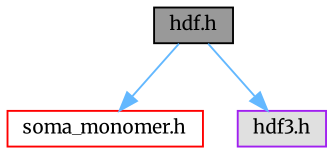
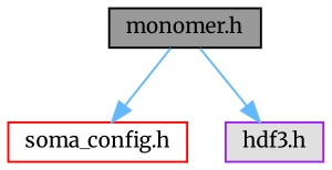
  digraph {
    fontname=Merriweather
    node [fontname=Merriweather fontsize=10 shape=box style=filled]
    edge [color=steelblue1 fontname=Merriweather fontsize=10 labelfontname=Helvetica labelfontsize=10 style=solid]
-   n1 [color=black fillcolor=grey60 fontcolor=black height=0.2 label="hdf.h" width=0.4]
-   n2 [color=red fillcolor=white height=0.2 label="soma_monomer.h" width=0.4]
+   n1 [color=black fillcolor=grey60 fontcolor=black height=0.2 label="monomer.h" width=0.4]
+   n2 [color=red fillcolor=white height=0.2 label="soma_config.h" width=0.4]
    n3 [color=purple fillcolor="#E0E0E0" height=0.2 label="hdf3.h" width=0.4]
    n1 -> n2
    n1 -> n3
  }
